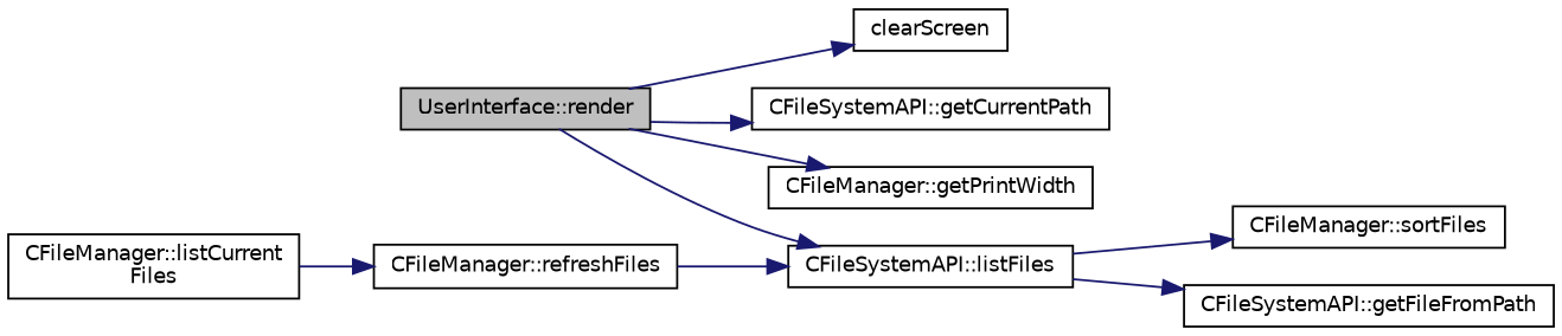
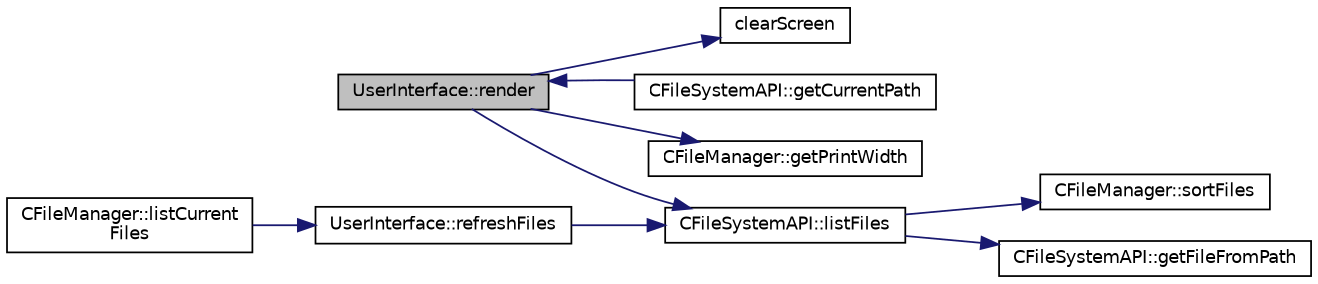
  digraph {
    rankdir=LR
    node [color=black fillcolor=white fontname=Helvetica fontsize=10 shape=record style=filled]
    edge [color=midnightblue fontname=Helvetica fontsize=10 labelfontname=Helvetica labelfontsize=10 style=solid]
    n1 [fillcolor=grey75 fontcolor=black height=0.2 label="UserInterface::render" width=0.4]
    n2 [height=0.2 label=clearScreen width=0.4]
    n3 [height=0.2 label="CFileSystemAPI::getCurrentPath" width=0.4]
    n4 [height=0.2 label="CFileManager::getPrintWidth" width=0.4]
    n5 [height=0.2 label="CFileSystemAPI::listFiles" width=0.4]
    n6 [height=0.2 label="CFileManager::listCurrent\lFiles" width=0.4]
-   n7 [height=0.2 label="CFileManager::refreshFiles" width=0.4]
+   n7 [height=0.2 label="UserInterface::refreshFiles" width=0.4]
    n8 [height=0.2 label="CFileManager::sortFiles" width=0.4]
    n9 [height=0.2 label="CFileSystemAPI::getFileFromPath" width=0.4]
    n1 -> n2
-   n1 -> n3
+   n3 -> n1
    n1 -> n4
    n1 -> n5
    n5 -> n8
    n5 -> n9
    n6 -> n7
    n7 -> n5
  }
